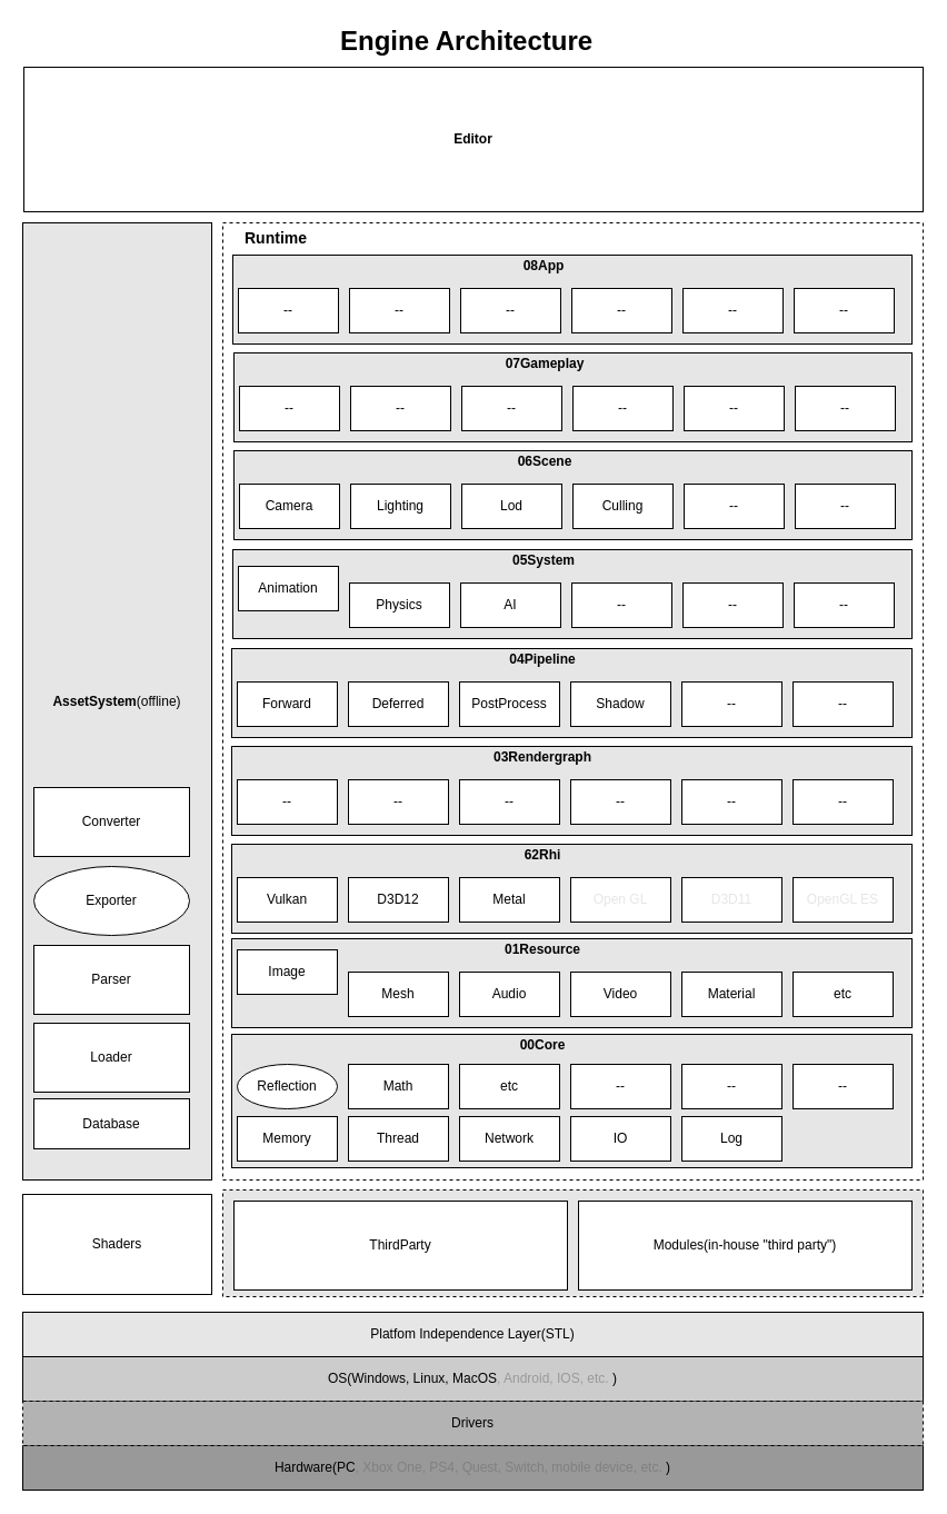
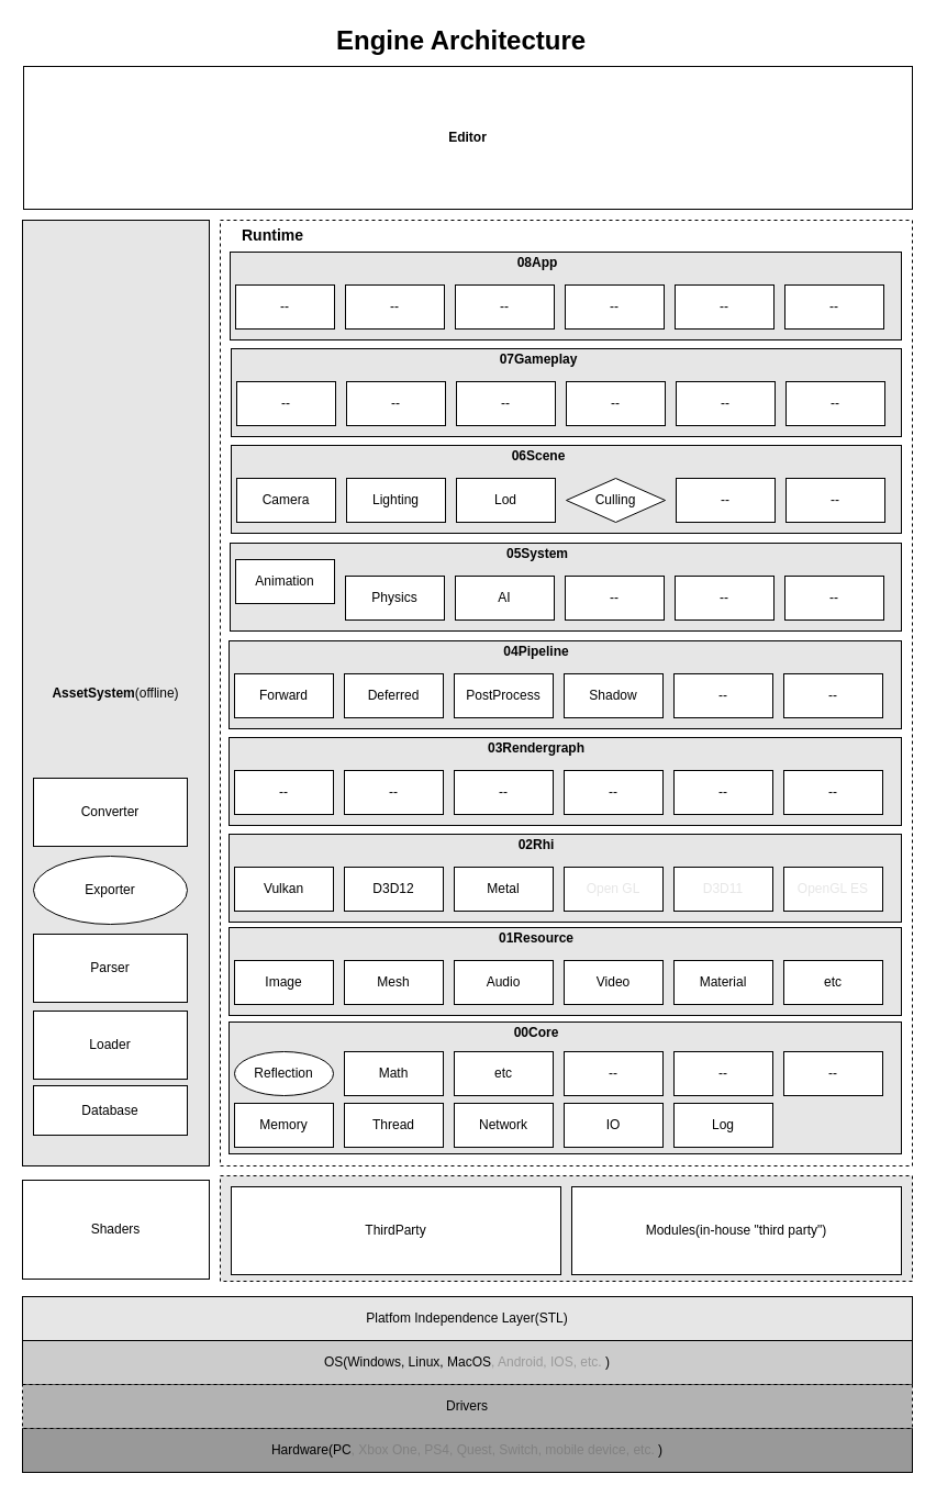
  <mxCell id="0" />
  <mxCell id="1" parent="0" />
  <mxCell id="2" value="" style="rounded=0;whiteSpace=wrap;html=1;dashed=1;fillColor=none;" parent="1" vertex="1"><mxGeometry x="200" y="200" width="630" height="861" as="geometry" /></mxCell>
  <mxCell id="3" value="" style="rounded=0;whiteSpace=wrap;html=1;dashed=1;fillColor=#E6E6E6;" parent="1" vertex="1"><mxGeometry x="200" y="1070" width="630" height="96" as="geometry" /></mxCell>
  <mxCell id="4" value="Hardware(PC&lt;font color=&quot;#808080&quot;&gt;, Xbox One, PS4, Quest, Switch, mobile device, etc.&lt;/font&gt;&lt;font color=&quot;#4d4d4d&quot;&gt; &lt;/font&gt;)" style="rounded=0;whiteSpace=wrap;html=1;fillColor=#999999;" parent="1" vertex="1"><mxGeometry x="20" y="1300" width="810" height="40" as="geometry" /></mxCell>
  <mxCell id="5" value="OS(Windows, Linux, MacOS&lt;font color=&quot;#999999&quot;&gt;, Android, IOS, etc.&amp;nbsp;&lt;/font&gt;)" style="rounded=0;whiteSpace=wrap;html=1;fillColor=#CCCCCC;" parent="1" vertex="1"><mxGeometry x="20" y="1220" width="810" height="40" as="geometry" /></mxCell>
  <mxCell id="6" value="Drivers" style="rounded=0;whiteSpace=wrap;html=1;fillColor=#B3B3B3;dashed=1;" parent="1" vertex="1"><mxGeometry x="20" y="1260" width="810" height="40" as="geometry" /></mxCell>
  <mxCell id="7" value="Modules(in-house &quot;third party&quot;)" style="rounded=0;whiteSpace=wrap;html=1;fillColor=#FFFFFF;" parent="1" vertex="1"><mxGeometry x="520" y="1080" width="300" height="80" as="geometry" /></mxCell>
  <mxCell id="8" value="ThirdParty" style="rounded=0;whiteSpace=wrap;html=1;fillColor=#FFFFFF;" parent="1" vertex="1"><mxGeometry x="210" y="1080" width="300" height="80" as="geometry" /></mxCell>
  <mxCell id="9" value="" style="rounded=0;whiteSpace=wrap;html=1;fillColor=#E6E6E6;" parent="1" vertex="1"><mxGeometry x="208" y="930" width="612" height="120" as="geometry" /></mxCell>
  <mxCell id="10" value="" style="rounded=0;whiteSpace=wrap;html=1;fillColor=#E6E6E6;" parent="1" vertex="1"><mxGeometry x="208" y="844" width="612" height="80" as="geometry" /></mxCell>
  <mxCell id="11" value="&lt;b&gt;AssetSystem&lt;/b&gt;(offline)" style="rounded=0;whiteSpace=wrap;html=1;fillColor=#E6E6E6;" parent="1" vertex="1"><mxGeometry x="20" y="200" width="170" height="861" as="geometry" /></mxCell>
  <mxCell id="12" value="&lt;b&gt;Editor&lt;/b&gt;" style="rounded=0;whiteSpace=wrap;html=1;fillColor=#FFFFFF;" parent="1" vertex="1"><mxGeometry x="21" y="60" width="809" height="130" as="geometry" /></mxCell>
  <mxCell id="13" value="Shaders" style="rounded=0;whiteSpace=wrap;html=1;fillColor=#FFFFFF;" parent="1" vertex="1"><mxGeometry x="20" y="1074" width="170" height="90" as="geometry" /></mxCell>
  <mxCell id="14" value="Memory&lt;span style=&quot;color: rgba(0 , 0 , 0 , 0) ; font-family: monospace ; font-size: 0px ; white-space: nowrap&quot;&gt;%3CmxGraphModel%3E%3Croot%3E%3CmxCell%20id%3D%220%22%2F%3E%3CmxCell%20id%3D%221%22%20parent%3D%220%22%2F%3E%3CmxCell%20id%3D%222%22%20value%3D%22%22%20style%3D%22rounded%3D0%3BwhiteSpace%3Dwrap%3Bhtml%3D1%3BfillColor%3D%23FFFFFF%3B%22%20vertex%3D%221%22%20parent%3D%221%22%3E%3CmxGeometry%20x%3D%22220%22%20y%3D%22700%22%20width%3D%22130%22%20height%3D%2240%22%20as%3D%22geometry%22%2F%3E%3C%2FmxCell%3E%3C%2Froot%3E%3C%2FmxGraphModel%3E&lt;/span&gt;" style="rounded=0;whiteSpace=wrap;html=1;fillColor=#FFFFFF;" parent="1" vertex="1"><mxGeometry x="213" y="1004" width="90" height="40" as="geometry" /></mxCell>
  <mxCell id="15" value="Thread" style="rounded=0;whiteSpace=wrap;html=1;fillColor=#FFFFFF;" parent="1" vertex="1"><mxGeometry x="313" y="1004" width="90" height="40" as="geometry" /></mxCell>
  <mxCell id="16" value="Network" style="rounded=0;whiteSpace=wrap;html=1;fillColor=#FFFFFF;" parent="1" vertex="1"><mxGeometry x="413" y="1004" width="90" height="40" as="geometry" /></mxCell>
  <mxCell id="17" value="IO" style="rounded=0;whiteSpace=wrap;html=1;fillColor=#FFFFFF;" parent="1" vertex="1"><mxGeometry x="513" y="1004" width="90" height="40" as="geometry" /></mxCell>
  <mxCell id="18" value="Log" style="rounded=0;whiteSpace=wrap;html=1;fillColor=#FFFFFF;" parent="1" vertex="1"><mxGeometry x="613" y="1004" width="90" height="40" as="geometry" /></mxCell>
  <mxCell id="19" value="Reflection" style="ellipse;whiteSpace=wrap;html=1;fillColor=#FFFFFF;" parent="1" vertex="1"><mxGeometry x="213" y="957" width="90" height="40" as="geometry" /></mxCell>
  <mxCell id="20" value="Math" style="rounded=0;whiteSpace=wrap;html=1;fillColor=#FFFFFF;" parent="1" vertex="1"><mxGeometry x="313" y="957" width="90" height="40" as="geometry" /></mxCell>
  <mxCell id="21" value="etc" style="rounded=0;whiteSpace=wrap;html=1;fillColor=#FFFFFF;" parent="1" vertex="1"><mxGeometry x="413" y="957" width="90" height="40" as="geometry" /></mxCell>
  <mxCell id="22" value="--" style="rounded=0;whiteSpace=wrap;html=1;fillColor=#FFFFFF;" parent="1" vertex="1"><mxGeometry x="713" y="957" width="90" height="40" as="geometry" /></mxCell>
  <mxCell id="23" value="--" style="rounded=0;whiteSpace=wrap;html=1;fillColor=#FFFFFF;" parent="1" vertex="1"><mxGeometry x="513" y="957" width="90" height="40" as="geometry" /></mxCell>
  <mxCell id="24" value="--" style="rounded=0;whiteSpace=wrap;html=1;fillColor=#FFFFFF;" parent="1" vertex="1"><mxGeometry x="613" y="957" width="90" height="40" as="geometry" /></mxCell>
  <mxCell id="25" value="&lt;b&gt;00Core&lt;/b&gt;" style="text;html=1;strokeColor=none;fillColor=none;align=center;verticalAlign=middle;whiteSpace=wrap;rounded=0;" parent="1" vertex="1"><mxGeometry x="468" y="930" width="40" height="20" as="geometry" /></mxCell>
- <mxCell id="26" value="Image" style="rounded=0;whiteSpace=wrap;html=1;fillColor=#FFFFFF;" parent="1" vertex="1"><mxGeometry x="213" y="854" width="90" height="40" as="geometry" /></mxCell>
+ <mxCell id="26" value="Image" style="rounded=0;whiteSpace=wrap;html=1;fillColor=#FFFFFF;" parent="1" vertex="1"><mxGeometry x="213" y="874" width="90" height="40" as="geometry" /></mxCell>
  <mxCell id="27" value="Mesh" style="rounded=0;whiteSpace=wrap;html=1;fillColor=#FFFFFF;" parent="1" vertex="1"><mxGeometry x="313" y="874" width="90" height="40" as="geometry" /></mxCell>
  <mxCell id="28" value="Audio" style="rounded=0;whiteSpace=wrap;html=1;fillColor=#FFFFFF;" parent="1" vertex="1"><mxGeometry x="413" y="874" width="90" height="40" as="geometry" /></mxCell>
  <mxCell id="29" value="Video" style="rounded=0;whiteSpace=wrap;html=1;fillColor=#FFFFFF;" parent="1" vertex="1"><mxGeometry x="513" y="874" width="90" height="40" as="geometry" /></mxCell>
  <mxCell id="30" value="Material" style="rounded=0;whiteSpace=wrap;html=1;fillColor=#FFFFFF;" parent="1" vertex="1"><mxGeometry x="613" y="874" width="90" height="40" as="geometry" /></mxCell>
  <mxCell id="31" value="etc" style="rounded=0;whiteSpace=wrap;html=1;fillColor=#FFFFFF;" parent="1" vertex="1"><mxGeometry x="713" y="874" width="90" height="40" as="geometry" /></mxCell>
  <mxCell id="32" value="&lt;b&gt;01Resource&lt;/b&gt;" style="text;html=1;strokeColor=none;fillColor=none;align=center;verticalAlign=middle;whiteSpace=wrap;rounded=0;" parent="1" vertex="1"><mxGeometry x="468" y="844" width="40" height="20" as="geometry" /></mxCell>
  <mxCell id="33" value="" style="rounded=0;whiteSpace=wrap;html=1;fillColor=#E6E6E6;" parent="1" vertex="1"><mxGeometry x="208" y="759" width="612" height="80" as="geometry" /></mxCell>
  <mxCell id="34" value="Vulkan" style="rounded=0;whiteSpace=wrap;html=1;fillColor=#FFFFFF;" parent="1" vertex="1"><mxGeometry x="213" y="789" width="90" height="40" as="geometry" /></mxCell>
  <mxCell id="35" value="D3D12" style="rounded=0;whiteSpace=wrap;html=1;fillColor=#FFFFFF;" parent="1" vertex="1"><mxGeometry x="313" y="789" width="90" height="40" as="geometry" /></mxCell>
  <mxCell id="36" value="Metal" style="rounded=0;whiteSpace=wrap;html=1;fillColor=#FFFFFF;" parent="1" vertex="1"><mxGeometry x="413" y="789" width="90" height="40" as="geometry" /></mxCell>
  <mxCell id="37" value="&lt;font color=&quot;#e6e6e6&quot;&gt;Open GL&lt;/font&gt;" style="rounded=0;whiteSpace=wrap;html=1;fillColor=#FFFFFF;" parent="1" vertex="1"><mxGeometry x="513" y="789" width="90" height="40" as="geometry" /></mxCell>
  <mxCell id="38" value="&lt;font color=&quot;#e6e6e6&quot;&gt;D3D11&lt;/font&gt;" style="rounded=0;whiteSpace=wrap;html=1;fillColor=#FFFFFF;" parent="1" vertex="1"><mxGeometry x="613" y="789" width="90" height="40" as="geometry" /></mxCell>
  <mxCell id="39" value="&lt;font color=&quot;#e6e6e6&quot;&gt;OpenGL ES&lt;/font&gt;" style="rounded=0;whiteSpace=wrap;html=1;fillColor=#FFFFFF;" parent="1" vertex="1"><mxGeometry x="713" y="789" width="90" height="40" as="geometry" /></mxCell>
- <mxCell id="40" value="&lt;b&gt;62Rhi&lt;/b&gt;" style="text;html=1;strokeColor=none;fillColor=none;align=center;verticalAlign=middle;whiteSpace=wrap;rounded=0;" parent="1" vertex="1"><mxGeometry x="468" y="759" width="40" height="20" as="geometry" /></mxCell>
+ <mxCell id="40" value="&lt;b&gt;02Rhi&lt;/b&gt;" style="text;html=1;strokeColor=none;fillColor=none;align=center;verticalAlign=middle;whiteSpace=wrap;rounded=0;" parent="1" vertex="1"><mxGeometry x="468" y="759" width="40" height="20" as="geometry" /></mxCell>
  <mxCell id="41" value="" style="rounded=0;whiteSpace=wrap;html=1;fillColor=#E6E6E6;" parent="1" vertex="1"><mxGeometry x="208" y="671" width="612" height="80" as="geometry" /></mxCell>
  <mxCell id="42" value="--" style="rounded=0;whiteSpace=wrap;html=1;fillColor=#FFFFFF;" parent="1" vertex="1"><mxGeometry x="213" y="701" width="90" height="40" as="geometry" /></mxCell>
  <mxCell id="43" value="--" style="rounded=0;whiteSpace=wrap;html=1;fillColor=#FFFFFF;" parent="1" vertex="1"><mxGeometry x="313" y="701" width="90" height="40" as="geometry" /></mxCell>
  <mxCell id="44" value="--" style="rounded=0;whiteSpace=wrap;html=1;fillColor=#FFFFFF;" parent="1" vertex="1"><mxGeometry x="413" y="701" width="90" height="40" as="geometry" /></mxCell>
  <mxCell id="45" value="--" style="rounded=0;whiteSpace=wrap;html=1;fillColor=#FFFFFF;" parent="1" vertex="1"><mxGeometry x="513" y="701" width="90" height="40" as="geometry" /></mxCell>
  <mxCell id="46" value="--" style="rounded=0;whiteSpace=wrap;html=1;fillColor=#FFFFFF;" parent="1" vertex="1"><mxGeometry x="613" y="701" width="90" height="40" as="geometry" /></mxCell>
  <mxCell id="47" value="--" style="rounded=0;whiteSpace=wrap;html=1;fillColor=#FFFFFF;" parent="1" vertex="1"><mxGeometry x="713" y="701" width="90" height="40" as="geometry" /></mxCell>
  <mxCell id="48" value="&lt;b&gt;03Rendergraph&lt;/b&gt;" style="text;html=1;strokeColor=none;fillColor=none;align=center;verticalAlign=middle;whiteSpace=wrap;rounded=0;" parent="1" vertex="1"><mxGeometry x="468" y="671" width="40" height="20" as="geometry" /></mxCell>
  <mxCell id="49" value="" style="rounded=0;whiteSpace=wrap;html=1;fillColor=#E6E6E6;" parent="1" vertex="1"><mxGeometry x="208" y="583" width="612" height="80" as="geometry" /></mxCell>
  <mxCell id="50" value="Forward" style="rounded=0;whiteSpace=wrap;html=1;fillColor=#FFFFFF;" parent="1" vertex="1"><mxGeometry x="213" y="613" width="90" height="40" as="geometry" /></mxCell>
  <mxCell id="51" value="Deferred" style="rounded=0;whiteSpace=wrap;html=1;fillColor=#FFFFFF;" parent="1" vertex="1"><mxGeometry x="313" y="613" width="90" height="40" as="geometry" /></mxCell>
  <mxCell id="52" value="PostProcess" style="rounded=0;whiteSpace=wrap;html=1;fillColor=#FFFFFF;" parent="1" vertex="1"><mxGeometry x="413" y="613" width="90" height="40" as="geometry" /></mxCell>
  <mxCell id="53" value="Shadow" style="rounded=0;whiteSpace=wrap;html=1;fillColor=#FFFFFF;" parent="1" vertex="1"><mxGeometry x="513" y="613" width="90" height="40" as="geometry" /></mxCell>
  <mxCell id="54" value="--" style="rounded=0;whiteSpace=wrap;html=1;fillColor=#FFFFFF;" parent="1" vertex="1"><mxGeometry x="613" y="613" width="90" height="40" as="geometry" /></mxCell>
  <mxCell id="55" value="--" style="rounded=0;whiteSpace=wrap;html=1;fillColor=#FFFFFF;" parent="1" vertex="1"><mxGeometry x="713" y="613" width="90" height="40" as="geometry" /></mxCell>
  <mxCell id="56" value="&lt;b&gt;04Pipeline&lt;/b&gt;" style="text;html=1;strokeColor=none;fillColor=none;align=center;verticalAlign=middle;whiteSpace=wrap;rounded=0;" parent="1" vertex="1"><mxGeometry x="468" y="583" width="40" height="20" as="geometry" /></mxCell>
  <mxCell id="57" value="" style="rounded=0;whiteSpace=wrap;html=1;fillColor=#E6E6E6;" parent="1" vertex="1"><mxGeometry x="209" y="494" width="611" height="80" as="geometry" /></mxCell>
  <mxCell id="58" value="Animation" style="rounded=0;whiteSpace=wrap;html=1;fillColor=#FFFFFF;" parent="1" vertex="1"><mxGeometry x="214" y="509" width="90" height="40" as="geometry" /></mxCell>
  <mxCell id="59" value="Physics" style="rounded=0;whiteSpace=wrap;html=1;fillColor=#FFFFFF;" parent="1" vertex="1"><mxGeometry x="314" y="524" width="90" height="40" as="geometry" /></mxCell>
  <mxCell id="60" value="AI" style="rounded=0;whiteSpace=wrap;html=1;fillColor=#FFFFFF;" parent="1" vertex="1"><mxGeometry x="414" y="524" width="90" height="40" as="geometry" /></mxCell>
  <mxCell id="61" value="--" style="rounded=0;whiteSpace=wrap;html=1;fillColor=#FFFFFF;" parent="1" vertex="1"><mxGeometry x="514" y="524" width="90" height="40" as="geometry" /></mxCell>
  <mxCell id="62" value="--" style="rounded=0;whiteSpace=wrap;html=1;fillColor=#FFFFFF;" parent="1" vertex="1"><mxGeometry x="614" y="524" width="90" height="40" as="geometry" /></mxCell>
  <mxCell id="63" value="--" style="rounded=0;whiteSpace=wrap;html=1;fillColor=#FFFFFF;" parent="1" vertex="1"><mxGeometry x="714" y="524" width="90" height="40" as="geometry" /></mxCell>
  <mxCell id="64" value="&lt;b&gt;05System&lt;/b&gt;" style="text;html=1;strokeColor=none;fillColor=none;align=center;verticalAlign=middle;whiteSpace=wrap;rounded=0;" parent="1" vertex="1"><mxGeometry x="469" y="494" width="40" height="20" as="geometry" /></mxCell>
  <mxCell id="65" value="" style="rounded=0;whiteSpace=wrap;html=1;fillColor=#E6E6E6;" parent="1" vertex="1"><mxGeometry x="210" y="405" width="610" height="80" as="geometry" /></mxCell>
  <mxCell id="66" value="Camera" style="rounded=0;whiteSpace=wrap;html=1;fillColor=#FFFFFF;" parent="1" vertex="1"><mxGeometry x="215" y="435" width="90" height="40" as="geometry" /></mxCell>
  <mxCell id="67" value="Lighting" style="rounded=0;whiteSpace=wrap;html=1;fillColor=#FFFFFF;" parent="1" vertex="1"><mxGeometry x="315" y="435" width="90" height="40" as="geometry" /></mxCell>
  <mxCell id="68" value="Lod" style="rounded=0;whiteSpace=wrap;html=1;fillColor=#FFFFFF;" parent="1" vertex="1"><mxGeometry x="415" y="435" width="90" height="40" as="geometry" /></mxCell>
- <mxCell id="69" value="Culling" style="rounded=0;whiteSpace=wrap;html=1;fillColor=#FFFFFF;" parent="1" vertex="1"><mxGeometry x="515" y="435" width="90" height="40" as="geometry" /></mxCell>
+ <mxCell id="69" value="Culling" style="rhombus;whiteSpace=wrap;html=1;fillColor=#FFFFFF;" parent="1" vertex="1"><mxGeometry x="515" y="435" width="90" height="40" as="geometry" /></mxCell>
  <mxCell id="70" value="--" style="rounded=0;whiteSpace=wrap;html=1;fillColor=#FFFFFF;" parent="1" vertex="1"><mxGeometry x="615" y="435" width="90" height="40" as="geometry" /></mxCell>
  <mxCell id="71" value="--" style="rounded=0;whiteSpace=wrap;html=1;fillColor=#FFFFFF;" parent="1" vertex="1"><mxGeometry x="715" y="435" width="90" height="40" as="geometry" /></mxCell>
  <mxCell id="72" value="&lt;b&gt;06Scene&lt;/b&gt;" style="text;html=1;strokeColor=none;fillColor=none;align=center;verticalAlign=middle;whiteSpace=wrap;rounded=0;" parent="1" vertex="1"><mxGeometry x="470" y="405" width="40" height="20" as="geometry" /></mxCell>
  <mxCell id="73" value="" style="rounded=0;whiteSpace=wrap;html=1;fillColor=#E6E6E6;" parent="1" vertex="1"><mxGeometry x="210" y="317" width="610" height="80" as="geometry" /></mxCell>
  <mxCell id="74" value="--" style="rounded=0;whiteSpace=wrap;html=1;fillColor=#FFFFFF;" parent="1" vertex="1"><mxGeometry x="215" y="347" width="90" height="40" as="geometry" /></mxCell>
  <mxCell id="75" value="--" style="rounded=0;whiteSpace=wrap;html=1;fillColor=#FFFFFF;" parent="1" vertex="1"><mxGeometry x="315" y="347" width="90" height="40" as="geometry" /></mxCell>
  <mxCell id="76" value="--" style="rounded=0;whiteSpace=wrap;html=1;fillColor=#FFFFFF;" parent="1" vertex="1"><mxGeometry x="415" y="347" width="90" height="40" as="geometry" /></mxCell>
  <mxCell id="77" value="--" style="rounded=0;whiteSpace=wrap;html=1;fillColor=#FFFFFF;" parent="1" vertex="1"><mxGeometry x="515" y="347" width="90" height="40" as="geometry" /></mxCell>
  <mxCell id="78" value="--" style="rounded=0;whiteSpace=wrap;html=1;fillColor=#FFFFFF;" parent="1" vertex="1"><mxGeometry x="615" y="347" width="90" height="40" as="geometry" /></mxCell>
  <mxCell id="79" value="--" style="rounded=0;whiteSpace=wrap;html=1;fillColor=#FFFFFF;" parent="1" vertex="1"><mxGeometry x="715" y="347" width="90" height="40" as="geometry" /></mxCell>
  <mxCell id="80" value="&lt;b&gt;07Gameplay&lt;/b&gt;" style="text;html=1;strokeColor=none;fillColor=none;align=center;verticalAlign=middle;whiteSpace=wrap;rounded=0;" parent="1" vertex="1"><mxGeometry x="470" y="317" width="40" height="20" as="geometry" /></mxCell>
  <mxCell id="81" value="" style="rounded=0;whiteSpace=wrap;html=1;fillColor=#E6E6E6;" parent="1" vertex="1"><mxGeometry x="209" y="229" width="611" height="80" as="geometry" /></mxCell>
  <mxCell id="82" value="--" style="rounded=0;whiteSpace=wrap;html=1;fillColor=#FFFFFF;" parent="1" vertex="1"><mxGeometry x="214" y="259" width="90" height="40" as="geometry" /></mxCell>
  <mxCell id="83" value="--" style="rounded=0;whiteSpace=wrap;html=1;fillColor=#FFFFFF;" parent="1" vertex="1"><mxGeometry x="314" y="259" width="90" height="40" as="geometry" /></mxCell>
  <mxCell id="84" value="--" style="rounded=0;whiteSpace=wrap;html=1;fillColor=#FFFFFF;" parent="1" vertex="1"><mxGeometry x="414" y="259" width="90" height="40" as="geometry" /></mxCell>
  <mxCell id="85" value="--" style="rounded=0;whiteSpace=wrap;html=1;fillColor=#FFFFFF;" parent="1" vertex="1"><mxGeometry x="514" y="259" width="90" height="40" as="geometry" /></mxCell>
  <mxCell id="86" value="--" style="rounded=0;whiteSpace=wrap;html=1;fillColor=#FFFFFF;" parent="1" vertex="1"><mxGeometry x="614" y="259" width="90" height="40" as="geometry" /></mxCell>
  <mxCell id="87" value="--" style="rounded=0;whiteSpace=wrap;html=1;fillColor=#FFFFFF;" parent="1" vertex="1"><mxGeometry x="714" y="259" width="90" height="40" as="geometry" /></mxCell>
  <mxCell id="88" value="&lt;b&gt;08App&lt;/b&gt;" style="text;html=1;strokeColor=none;fillColor=none;align=center;verticalAlign=middle;whiteSpace=wrap;rounded=0;" parent="1" vertex="1"><mxGeometry x="469" y="229" width="40" height="20" as="geometry" /></mxCell>
  <mxCell id="89" value="Database" style="rounded=0;whiteSpace=wrap;html=1;fillColor=#FFFFFF;" parent="1" vertex="1"><mxGeometry x="30" y="988" width="140" height="45" as="geometry" /></mxCell>
  <mxCell id="90" value="Loader" style="rounded=0;whiteSpace=wrap;html=1;fillColor=#FFFFFF;" parent="1" vertex="1"><mxGeometry x="30" y="920" width="140" height="62" as="geometry" /></mxCell>
  <mxCell id="91" value="Parser" style="rounded=0;whiteSpace=wrap;html=1;fillColor=#FFFFFF;" parent="1" vertex="1"><mxGeometry x="30" y="850" width="140" height="62" as="geometry" /></mxCell>
  <mxCell id="92" value="Exporter" style="ellipse;whiteSpace=wrap;html=1;fillColor=#FFFFFF;" parent="1" vertex="1"><mxGeometry x="30" y="779" width="140" height="62" as="geometry" /></mxCell>
  <mxCell id="93" value="Converter" style="rounded=0;whiteSpace=wrap;html=1;fillColor=#FFFFFF;" parent="1" vertex="1"><mxGeometry x="30" y="708" width="140" height="62" as="geometry" /></mxCell>
  <mxCell id="94" value="&lt;b&gt;&lt;font style=&quot;font-size: 14px&quot;&gt;Runtime&lt;/font&gt;&lt;/b&gt;" style="text;html=1;strokeColor=none;fillColor=none;align=center;verticalAlign=middle;whiteSpace=wrap;rounded=0;shadow=1;" parent="1" vertex="1"><mxGeometry x="228" y="204" width="40" height="20" as="geometry" /></mxCell>
  <mxCell id="95" value="&lt;font style=&quot;font-size: 24px&quot;&gt;&lt;b&gt;Engine Architecture&lt;/b&gt;&lt;/font&gt;" style="text;html=1;resizable=0;points=[];autosize=1;align=left;verticalAlign=top;spacingTop=-4;" parent="1" vertex="1"><mxGeometry x="304" y="20" width="240" height="20" as="geometry" /></mxCell>
  <mxCell id="96" value="Platfom Independence Layer(STL)" style="rounded=0;whiteSpace=wrap;html=1;fillColor=#E6E6E6;" parent="1" vertex="1"><mxGeometry x="20" y="1180" width="810" height="40" as="geometry" /></mxCell>
